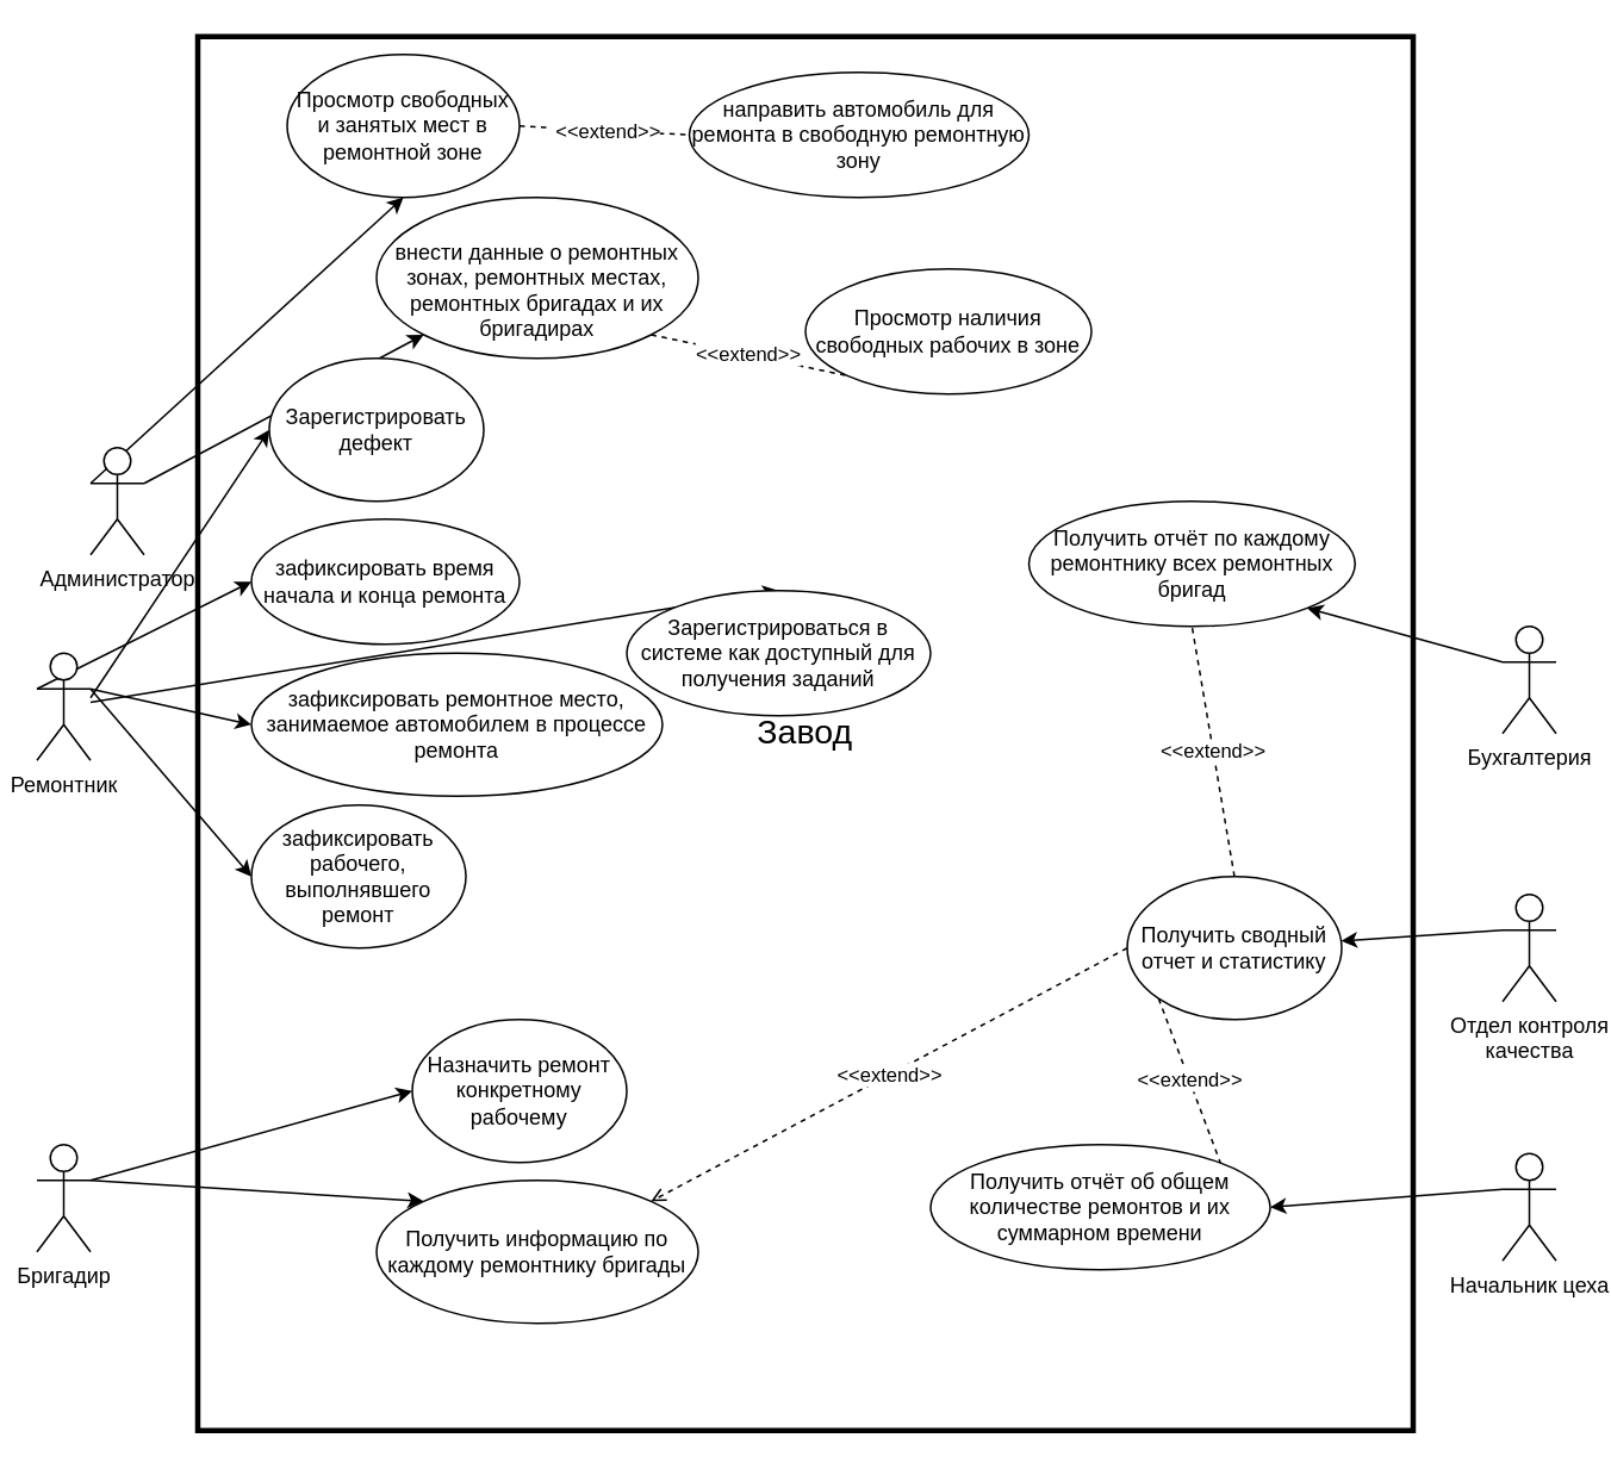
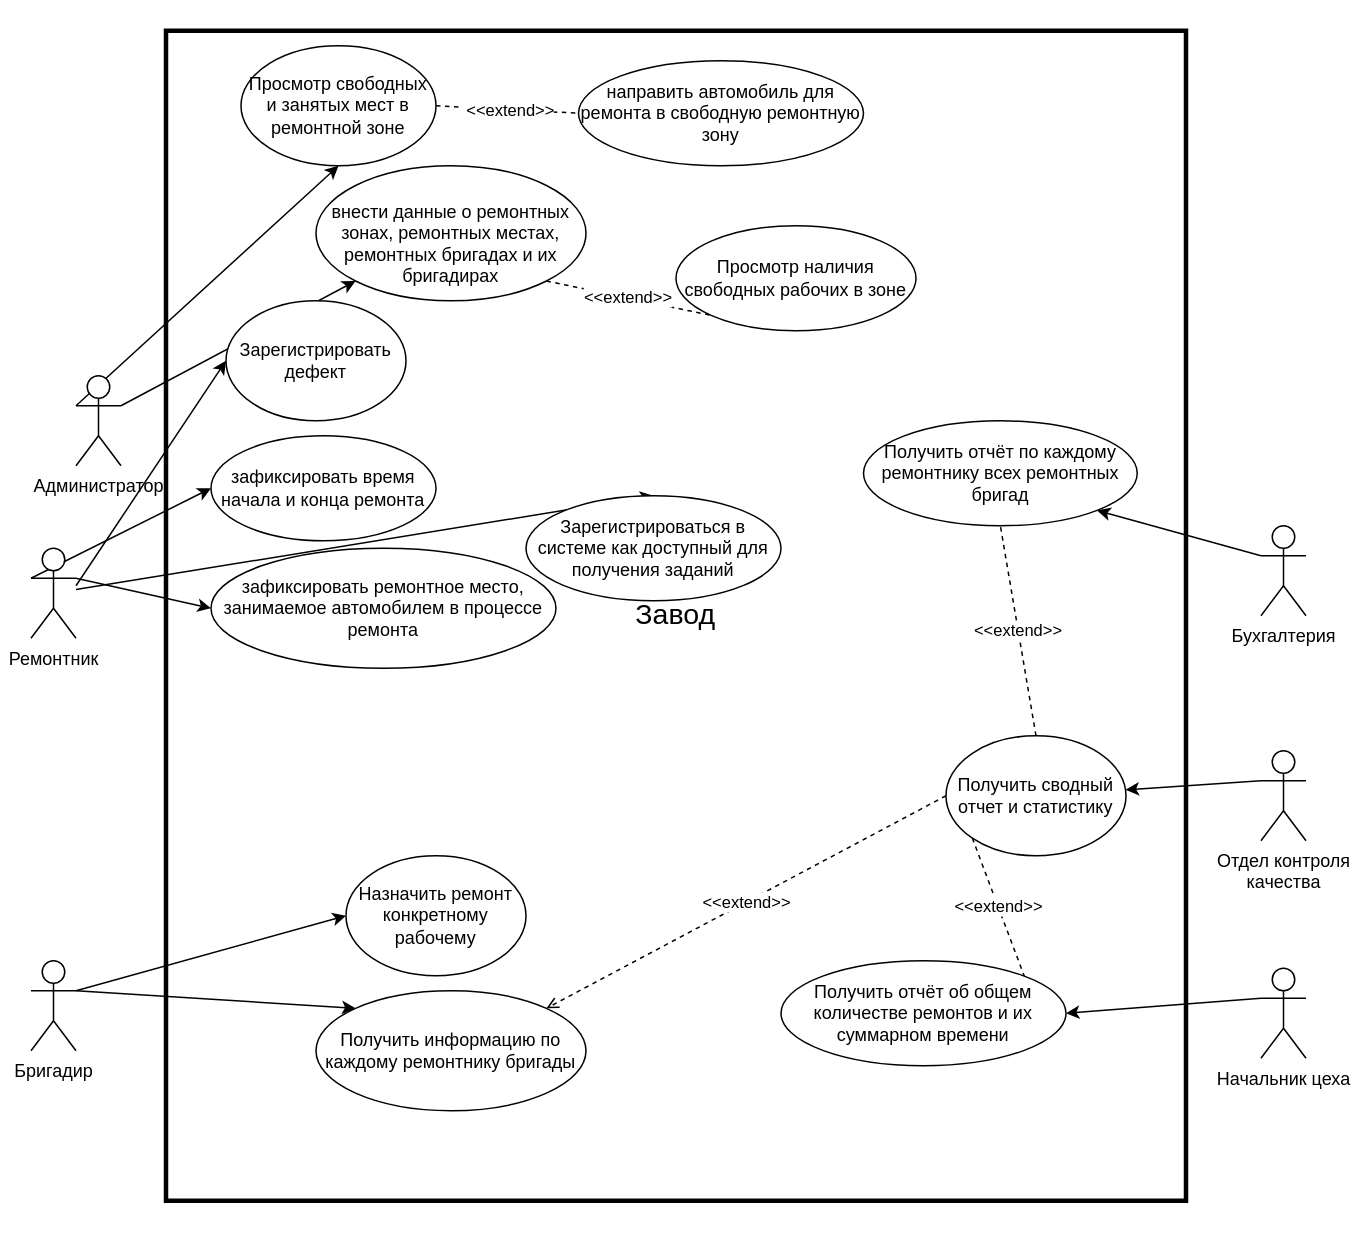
  <mxCell id="0" />
  <mxCell id="1" parent="0" />
  <mxCell id="2" value="&lt;font style=&quot;font-size: 19px&quot;&gt;Завод&lt;/font&gt;" style="rounded=0;whiteSpace=wrap;html=1;strokeWidth=3;fillColor=none;" vertex="1" parent="1"><mxGeometry x="110" y="20" width="680" height="780" as="geometry" /></mxCell>
  <mxCell id="3" style="edgeStyle=none;rounded=0;jumpStyle=none;orthogonalLoop=1;jettySize=auto;html=1;exitX=0;exitY=0.333;exitDx=0;exitDy=0;exitPerimeter=0;entryX=1;entryY=0.5;entryDx=0;entryDy=0;" edge="1" parent="1" source="4" target="34"><mxGeometry relative="1" as="geometry" /></mxCell>
  <mxCell id="4" value="Начальник цеха" style="shape=umlActor;verticalLabelPosition=bottom;verticalAlign=top;html=1;outlineConnect=0;" vertex="1" parent="1"><mxGeometry x="840" y="645" width="30" height="60" as="geometry" /></mxCell>
  <mxCell id="5" style="edgeStyle=none;rounded=0;jumpStyle=none;orthogonalLoop=1;jettySize=auto;html=1;exitX=0;exitY=0.333;exitDx=0;exitDy=0;exitPerimeter=0;entryX=0.5;entryY=1;entryDx=0;entryDy=0;" edge="1" parent="1" source="7" target="27"><mxGeometry relative="1" as="geometry" /></mxCell>
  <mxCell id="6" style="edgeStyle=none;rounded=0;jumpStyle=none;orthogonalLoop=1;jettySize=auto;html=1;exitX=1;exitY=0.333;exitDx=0;exitDy=0;exitPerimeter=0;entryX=0;entryY=1;entryDx=0;entryDy=0;" edge="1" parent="1" source="7" target="9"><mxGeometry relative="1" as="geometry" /></mxCell>
  <mxCell id="7" value="Администратор" style="shape=umlActor;verticalLabelPosition=bottom;verticalAlign=top;html=1;outlineConnect=0;" vertex="1" parent="1"><mxGeometry x="50" y="250" width="30" height="60" as="geometry" /></mxCell>
  <mxCell id="8" value="&amp;lt;&amp;lt;extend&amp;gt;&amp;gt;" style="edgeStyle=none;rounded=0;jumpStyle=none;orthogonalLoop=1;jettySize=auto;html=1;exitX=1;exitY=1;exitDx=0;exitDy=0;entryX=0;entryY=1;entryDx=0;entryDy=0;dashed=1;endArrow=none;endFill=0;" edge="1" parent="1" source="9" target="25"><mxGeometry relative="1" as="geometry" /></mxCell>
  <mxCell id="9" value="&lt;br&gt;внести данные о&amp;nbsp;ремонтных зонах, ремонтных местах, ремонтных бригадах и их бригадирах" style="ellipse;whiteSpace=wrap;html=1;" vertex="1" parent="1"><mxGeometry x="210" y="110" width="180" height="90" as="geometry" /></mxCell>
  <mxCell id="10" style="edgeStyle=none;rounded=0;jumpStyle=none;orthogonalLoop=1;jettySize=auto;html=1;exitX=0;exitY=0.333;exitDx=0;exitDy=0;exitPerimeter=0;entryX=0;entryY=0.5;entryDx=0;entryDy=0;" edge="1" parent="1" source="15" target="16"><mxGeometry relative="1" as="geometry" /></mxCell>
  <mxCell id="11" style="edgeStyle=none;rounded=0;jumpStyle=none;orthogonalLoop=1;jettySize=auto;html=1;exitX=1;exitY=0.333;exitDx=0;exitDy=0;exitPerimeter=0;entryX=0;entryY=0.5;entryDx=0;entryDy=0;" edge="1" parent="1" source="15" target="18"><mxGeometry relative="1" as="geometry" /></mxCell>
- <mxCell id="12" style="edgeStyle=none;rounded=0;jumpStyle=none;orthogonalLoop=1;jettySize=auto;html=1;exitX=1;exitY=0.333;exitDx=0;exitDy=0;exitPerimeter=0;entryX=0;entryY=0.5;entryDx=0;entryDy=0;" edge="1" parent="1" source="15" target="17"><mxGeometry relative="1" as="geometry" /></mxCell>
  <mxCell id="13" style="edgeStyle=none;rounded=0;orthogonalLoop=1;jettySize=auto;html=1;entryX=0;entryY=0.5;entryDx=0;entryDy=0;endArrow=classic;endFill=1;" edge="1" parent="1" target="39"><mxGeometry relative="1" as="geometry"><mxPoint x="50" y="390" as="sourcePoint" /></mxGeometry></mxCell>
  <mxCell id="14" style="edgeStyle=none;rounded=0;orthogonalLoop=1;jettySize=auto;html=1;entryX=0.5;entryY=0;entryDx=0;entryDy=0;endArrow=classic;endFill=1;" edge="1" parent="1" source="15" target="23"><mxGeometry relative="1" as="geometry" /></mxCell>
  <mxCell id="15" value="Ремонтник" style="shape=umlActor;verticalLabelPosition=bottom;verticalAlign=top;html=1;outlineConnect=0;" vertex="1" parent="1"><mxGeometry x="20" y="365" width="30" height="60" as="geometry" /></mxCell>
  <mxCell id="16" value="&lt;span id=&quot;docs-internal-guid-4b10f4f7-7fff-964e-9d06-81d0692ab87c&quot;&gt;&lt;span style=&quot;font-family: &amp;#34;arial&amp;#34; ; background-color: transparent ; vertical-align: baseline&quot;&gt;&lt;font style=&quot;font-size: 12px&quot;&gt;зафиксировать время начала и конца ремонта&lt;/font&gt;&lt;/span&gt;&lt;/span&gt;" style="ellipse;whiteSpace=wrap;html=1;" vertex="1" parent="1"><mxGeometry x="140" y="290" width="150" height="70" as="geometry" /></mxCell>
- <mxCell id="17" value="&lt;span style=&quot;font-family: &amp;#34;arial&amp;#34;&quot;&gt;зафиксировать&lt;br&gt;рабочего, выполнявшего ремонт&lt;/span&gt;" style="ellipse;whiteSpace=wrap;html=1;" vertex="1" parent="1"><mxGeometry x="140" y="450" width="120" height="80" as="geometry" /></mxCell>
  <mxCell id="18" value="&lt;br&gt;зафиксировать&amp;nbsp;&lt;span&gt;ремонтное место, занимаемое автомобилем в процессе ремонта&lt;br&gt;&lt;br&gt;&lt;/span&gt;" style="ellipse;whiteSpace=wrap;html=1;" vertex="1" parent="1"><mxGeometry x="140" y="365" width="230" height="80" as="geometry" /></mxCell>
  <mxCell id="19" style="edgeStyle=none;rounded=0;jumpStyle=none;orthogonalLoop=1;jettySize=auto;html=1;exitX=1;exitY=0.333;exitDx=0;exitDy=0;exitPerimeter=0;entryX=0;entryY=0.5;entryDx=0;entryDy=0;" edge="1" parent="1" source="21" target="22"><mxGeometry relative="1" as="geometry" /></mxCell>
  <mxCell id="20" style="edgeStyle=none;rounded=0;jumpStyle=none;orthogonalLoop=1;jettySize=auto;html=1;exitX=1;exitY=0.333;exitDx=0;exitDy=0;exitPerimeter=0;entryX=0;entryY=0;entryDx=0;entryDy=0;" edge="1" parent="1" source="21" target="35"><mxGeometry relative="1" as="geometry" /></mxCell>
  <mxCell id="21" value="Бригадир" style="shape=umlActor;verticalLabelPosition=bottom;verticalAlign=top;html=1;outlineConnect=0;" vertex="1" parent="1"><mxGeometry x="20" y="640" width="30" height="60" as="geometry" /></mxCell>
  <mxCell id="22" value="Назначить ремонт конкретному рабочему" style="ellipse;whiteSpace=wrap;html=1;" vertex="1" parent="1"><mxGeometry x="230" y="570" width="120" height="80" as="geometry" /></mxCell>
  <mxCell id="23" value="Зарегистрироваться в системе как доступный для получения заданий" style="ellipse;whiteSpace=wrap;html=1;" vertex="1" parent="1"><mxGeometry x="350" y="330" width="170" height="70" as="geometry" /></mxCell>
  <mxCell id="24" value="&lt;div&gt;направить автомобиль для ремонта в свободную ремонтную зону&lt;/div&gt;" style="ellipse;whiteSpace=wrap;html=1;" vertex="1" parent="1"><mxGeometry x="385" y="40" width="190" height="70" as="geometry" /></mxCell>
  <mxCell id="25" value="Просмотр наличия свободных рабочих в зоне" style="ellipse;whiteSpace=wrap;html=1;" vertex="1" parent="1"><mxGeometry x="450" y="150" width="160" height="70" as="geometry" /></mxCell>
  <mxCell id="26" value="&amp;nbsp;&amp;lt;&amp;lt;extend&amp;gt;&amp;gt;" style="edgeStyle=none;rounded=0;jumpStyle=none;orthogonalLoop=1;jettySize=auto;html=1;exitX=1;exitY=0.5;exitDx=0;exitDy=0;entryX=0;entryY=0.5;entryDx=0;entryDy=0;dashed=1;endArrow=none;endFill=0;" edge="1" parent="1" source="27" target="24"><mxGeometry relative="1" as="geometry" /></mxCell>
  <mxCell id="27" value="Просмотр свободных и занятых мест в ремонтной зоне" style="ellipse;whiteSpace=wrap;html=1;" vertex="1" parent="1"><mxGeometry x="160" y="30" width="130" height="80" as="geometry" /></mxCell>
  <mxCell id="28" style="edgeStyle=none;rounded=0;orthogonalLoop=1;jettySize=auto;html=1;endArrow=classic;endFill=1;exitX=0;exitY=0.333;exitDx=0;exitDy=0;exitPerimeter=0;" edge="1" parent="1" source="29" target="33"><mxGeometry relative="1" as="geometry" /></mxCell>
  <mxCell id="29" value="Отдел контроля&lt;br&gt;качества" style="shape=umlActor;verticalLabelPosition=bottom;verticalAlign=top;html=1;outlineConnect=0;" vertex="1" parent="1"><mxGeometry x="840" y="500" width="30" height="60" as="geometry" /></mxCell>
  <mxCell id="30" value="&amp;lt;&amp;lt;extend&amp;gt;&amp;gt;" style="edgeStyle=none;rounded=0;jumpStyle=none;orthogonalLoop=1;jettySize=auto;html=1;exitX=0;exitY=1;exitDx=0;exitDy=0;entryX=1;entryY=0;entryDx=0;entryDy=0;dashed=1;endArrow=none;endFill=0;" edge="1" parent="1" source="33" target="34"><mxGeometry relative="1" as="geometry" /></mxCell>
  <mxCell id="31" value="&amp;lt;&amp;lt;extend&amp;gt;&amp;gt;" style="edgeStyle=none;rounded=0;jumpStyle=none;orthogonalLoop=1;jettySize=auto;html=1;exitX=0.5;exitY=0;exitDx=0;exitDy=0;entryX=0.5;entryY=1;entryDx=0;entryDy=0;dashed=1;endArrow=none;endFill=0;" edge="1" parent="1" source="33" target="38"><mxGeometry relative="1" as="geometry" /></mxCell>
  <mxCell id="32" value="&amp;lt;&amp;lt;extend&amp;gt;&amp;gt;" style="edgeStyle=none;rounded=0;jumpStyle=none;orthogonalLoop=1;jettySize=auto;html=1;exitX=0;exitY=0.5;exitDx=0;exitDy=0;entryX=1;entryY=0;entryDx=0;entryDy=0;dashed=1;endArrow=open;endFill=0;" edge="1" parent="1" source="33" target="35"><mxGeometry relative="1" as="geometry" /></mxCell>
  <mxCell id="33" value="Получить сводный отчет и статистику" style="ellipse;whiteSpace=wrap;html=1;" vertex="1" parent="1"><mxGeometry x="630" y="490" width="120" height="80" as="geometry" /></mxCell>
  <mxCell id="34" value="Получить&amp;nbsp;отчёт об общем количестве ремонтов и их суммарном времени" style="ellipse;whiteSpace=wrap;html=1;" vertex="1" parent="1"><mxGeometry x="520" y="640" width="190" height="70" as="geometry" /></mxCell>
  <mxCell id="35" value="Получить&amp;nbsp;информацию по каждому ремонтнику бригады" style="ellipse;whiteSpace=wrap;html=1;" vertex="1" parent="1"><mxGeometry x="210" y="660" width="180" height="80" as="geometry" /></mxCell>
  <mxCell id="36" style="edgeStyle=none;rounded=0;jumpStyle=none;orthogonalLoop=1;jettySize=auto;html=1;exitX=0;exitY=0.333;exitDx=0;exitDy=0;exitPerimeter=0;entryX=1;entryY=1;entryDx=0;entryDy=0;" edge="1" parent="1" source="37" target="38"><mxGeometry relative="1" as="geometry" /></mxCell>
  <mxCell id="37" value="Бухгалтерия" style="shape=umlActor;verticalLabelPosition=bottom;verticalAlign=top;html=1;outlineConnect=0;" vertex="1" parent="1"><mxGeometry x="840" y="350" width="30" height="60" as="geometry" /></mxCell>
  <mxCell id="38" value="&lt;b style=&quot;font-weight: normal&quot; id=&quot;docs-internal-guid-e5c3a808-7fff-4adf-d515-946aad3dc68b&quot;&gt;&lt;span style=&quot;font-family: &amp;#34;arial&amp;#34; ; color: rgb(0 , 0 , 0) ; background-color: transparent ; font-weight: 400 ; font-style: normal ; font-variant: normal ; text-decoration: none ; vertical-align: baseline&quot;&gt;&lt;font style=&quot;font-size: 12px&quot;&gt;Получить&amp;nbsp;отчёт по каждому ремонтнику всех ремонтных бригад&lt;/font&gt;&lt;/span&gt;&lt;/b&gt;" style="ellipse;whiteSpace=wrap;html=1;" vertex="1" parent="1"><mxGeometry x="575" y="280" width="182.5" height="70" as="geometry" /></mxCell>
  <mxCell id="39" value="Зарегистрировать дефект" style="ellipse;whiteSpace=wrap;html=1;" vertex="1" parent="1"><mxGeometry x="150" y="200" width="120" height="80" as="geometry" /></mxCell>
  <mxCell id="40" style="edgeStyle=none;rounded=0;jumpStyle=none;orthogonalLoop=1;jettySize=auto;html=1;exitX=0.5;exitY=1;exitDx=0;exitDy=0;" edge="1" parent="1"><mxGeometry relative="1" as="geometry"><mxPoint x="550" y="250" as="sourcePoint" /><mxPoint x="550" y="250" as="targetPoint" /></mxGeometry></mxCell>
